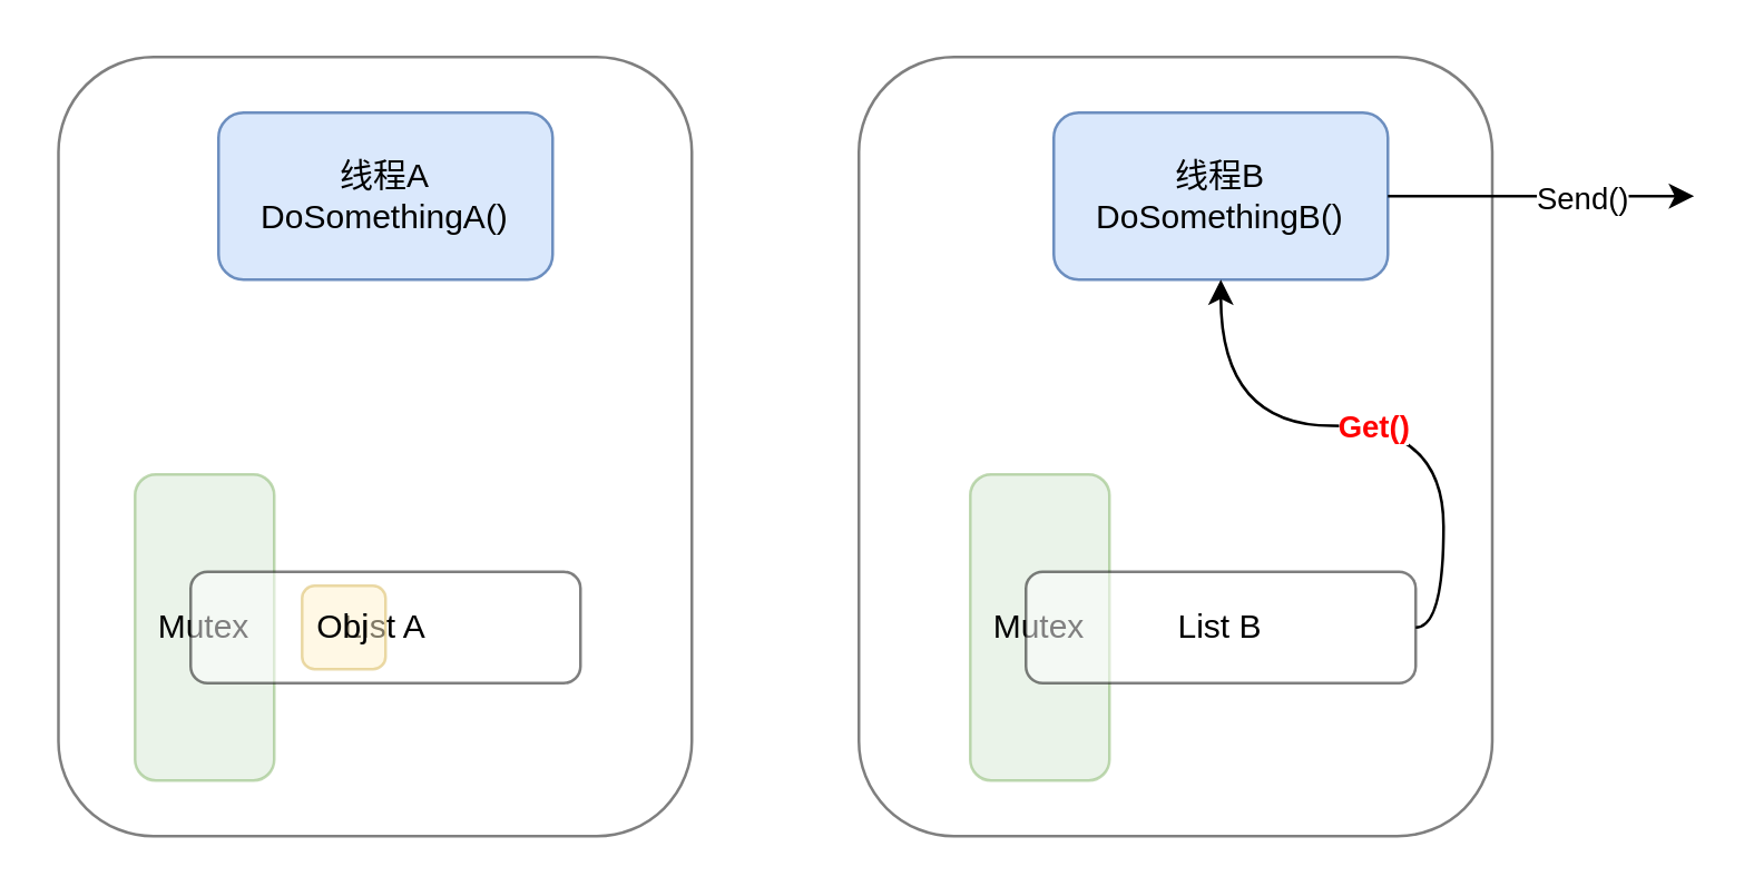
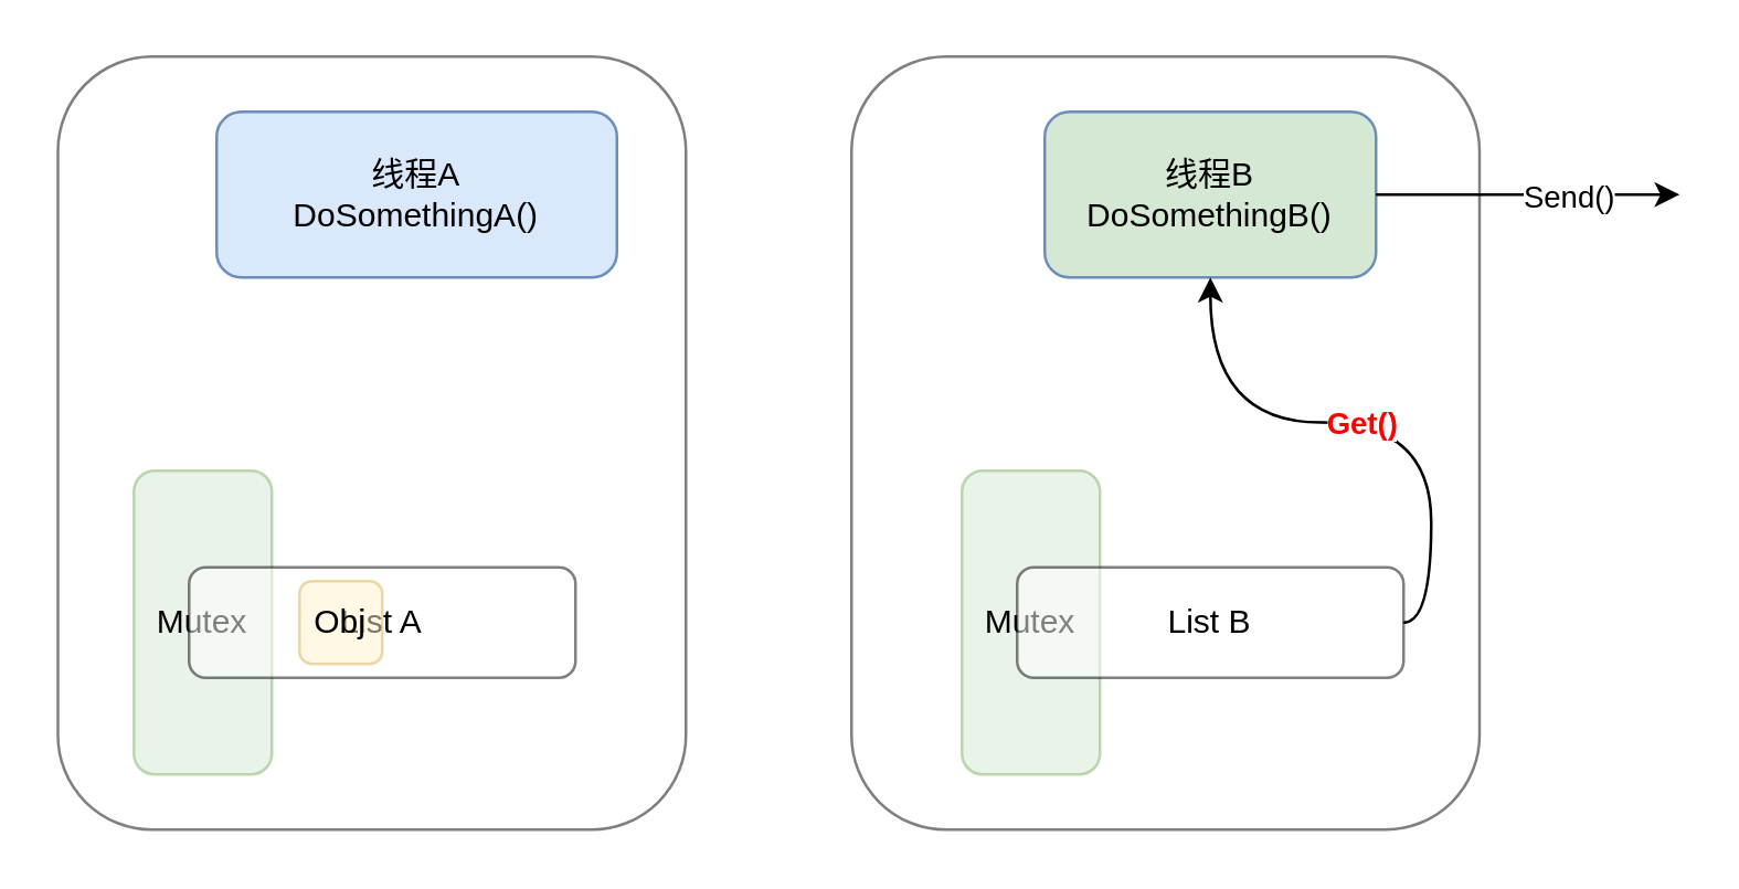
  <mxCell id="0" />
  <mxCell id="1" parent="0" />
  <mxCell id="2" value="" style="rounded=1;whiteSpace=wrap;html=1;opacity=50;" vertex="1" parent="1"><mxGeometry x="308" y="20" width="227.5" height="280" as="geometry" /></mxCell>
  <mxCell id="3" value="" style="rounded=1;whiteSpace=wrap;html=1;opacity=50;" vertex="1" parent="1"><mxGeometry x="20.5" y="20" width="227.5" height="280" as="geometry" /></mxCell>
- <mxCell id="4" value="线程A&lt;br&gt;DoSomethingA()" style="rounded=1;whiteSpace=wrap;html=1;fillColor=#dae8fc;strokeColor=#6c8ebf;" vertex="1" parent="1"><mxGeometry x="78" y="40" width="120" height="60" as="geometry" /></mxCell>
+ <mxCell id="4" value="线程A&lt;br&gt;DoSomethingA()" style="rounded=1;whiteSpace=wrap;html=1;fillColor=#dae8fc;strokeColor=#6c8ebf;" vertex="1" parent="1"><mxGeometry x="78" y="40" width="145" height="60" as="geometry" /></mxCell>
  <mxCell id="5" value="Mutex" style="rounded=1;whiteSpace=wrap;html=1;direction=south;fillColor=#d5e8d4;strokeColor=#82b366;opacity=50;" vertex="1" parent="1"><mxGeometry x="48" y="170" width="50" height="110" as="geometry" /></mxCell>
- <mxCell id="6" value="线程B&lt;br&gt;DoSomethingB()" style="rounded=1;whiteSpace=wrap;html=1;fillColor=#dae8fc;strokeColor=#6c8ebf;" vertex="1" parent="1"><mxGeometry x="378" y="40" width="120" height="60" as="geometry" /></mxCell>
+ <mxCell id="6" value="线程B&lt;br&gt;DoSomethingB()" style="rounded=1;whiteSpace=wrap;html=1;fillColor=#d5e8d4;strokeColor=#6c8ebf;" vertex="1" parent="1"><mxGeometry x="378" y="40" width="120" height="60" as="geometry" /></mxCell>
  <mxCell id="7" value="Mutex" style="rounded=1;whiteSpace=wrap;html=1;direction=south;fillColor=#d5e8d4;strokeColor=#82b366;opacity=50;" vertex="1" parent="1"><mxGeometry x="348" y="170" width="50" height="110" as="geometry" /></mxCell>
  <mxCell id="8" value="List A" style="rounded=1;whiteSpace=wrap;html=1;opacity=50;" vertex="1" parent="1"><mxGeometry x="68" y="205" width="140" height="40" as="geometry" /></mxCell>
  <mxCell id="9" value="List B" style="rounded=1;whiteSpace=wrap;html=1;opacity=50;" vertex="1" parent="1"><mxGeometry x="368" y="205" width="140" height="40" as="geometry" /></mxCell>
  <mxCell id="10" value="&lt;font color=&quot;#ff0000&quot;&gt;&lt;b&gt;Get()&lt;/b&gt;&lt;/font&gt;" style="endArrow=classic;html=1;exitX=1;exitY=0.5;exitDx=0;exitDy=0;entryX=0.5;entryY=1;entryDx=0;entryDy=0;edgeStyle=orthogonalEdgeStyle;curved=1;" edge="1" parent="1" source="9" target="6"><mxGeometry relative="1" as="geometry"><mxPoint x="318" y="315" as="sourcePoint" /><mxPoint x="248" y="190" as="targetPoint" /></mxGeometry></mxCell>
  <mxCell id="11" value="" style="endArrow=classic;html=1;exitX=1;exitY=0.5;exitDx=0;exitDy=0;" edge="1" parent="1" source="6"><mxGeometry relative="1" as="geometry"><mxPoint x="548" y="69.66" as="sourcePoint" /><mxPoint x="608" y="70" as="targetPoint" /></mxGeometry></mxCell>
  <mxCell id="12" value="Send()" style="edgeLabel;resizable=0;html=1;align=center;verticalAlign=middle;" connectable="0" vertex="1" parent="11"><mxGeometry relative="1" as="geometry"><mxPoint x="14.83" as="offset" /></mxGeometry></mxCell>
  <mxCell id="13" value="Obj" style="rounded=1;whiteSpace=wrap;html=1;opacity=50;fillColor=#fff2cc;strokeColor=#d6b656;" vertex="1" parent="1"><mxGeometry x="108" y="210" width="30" height="30" as="geometry" /></mxCell>
